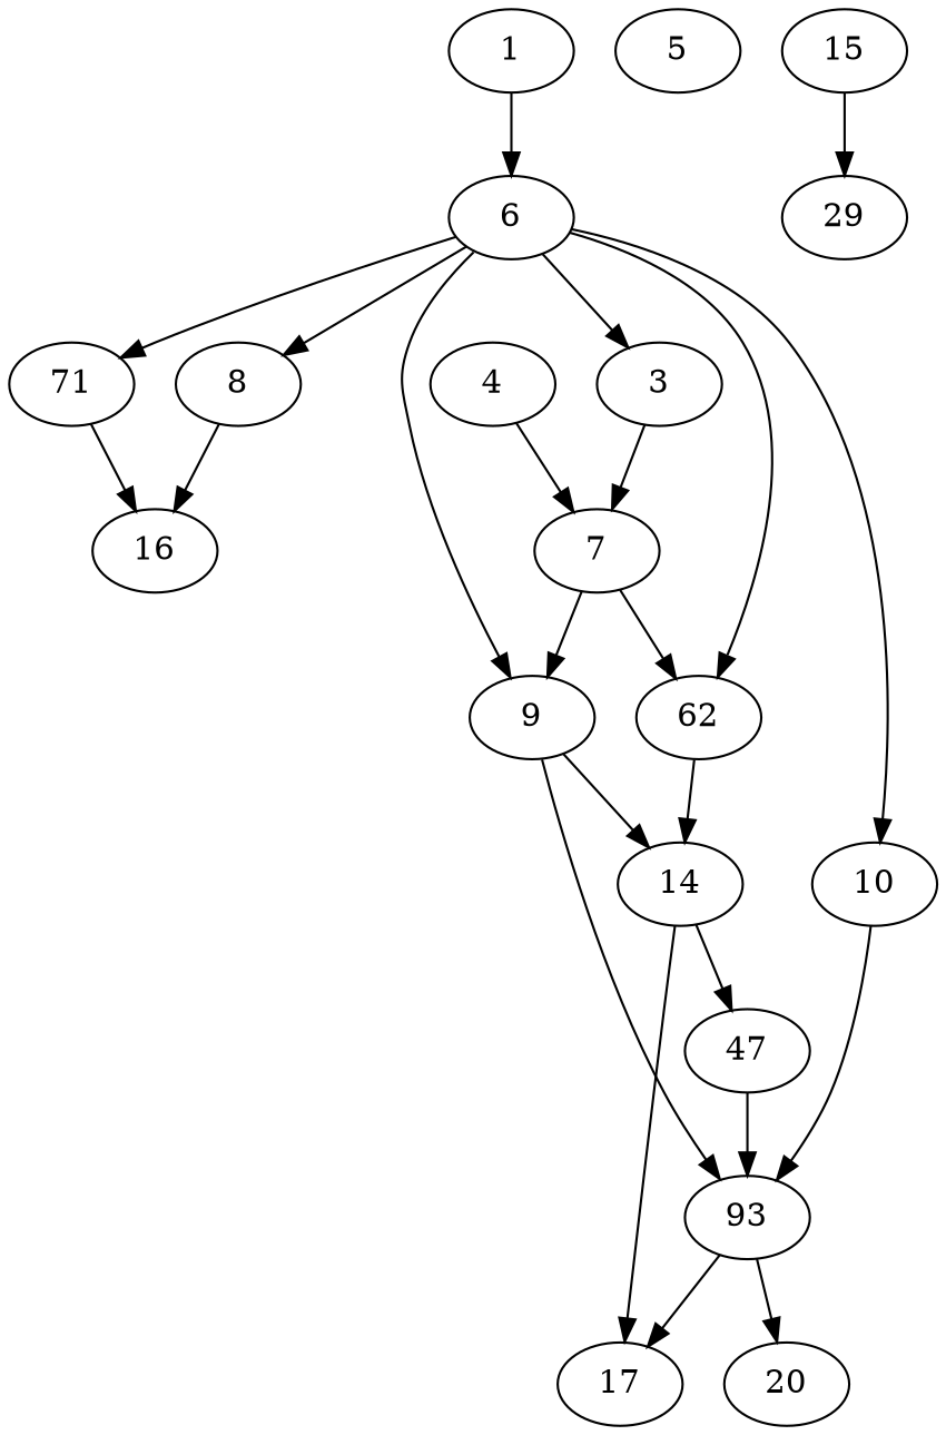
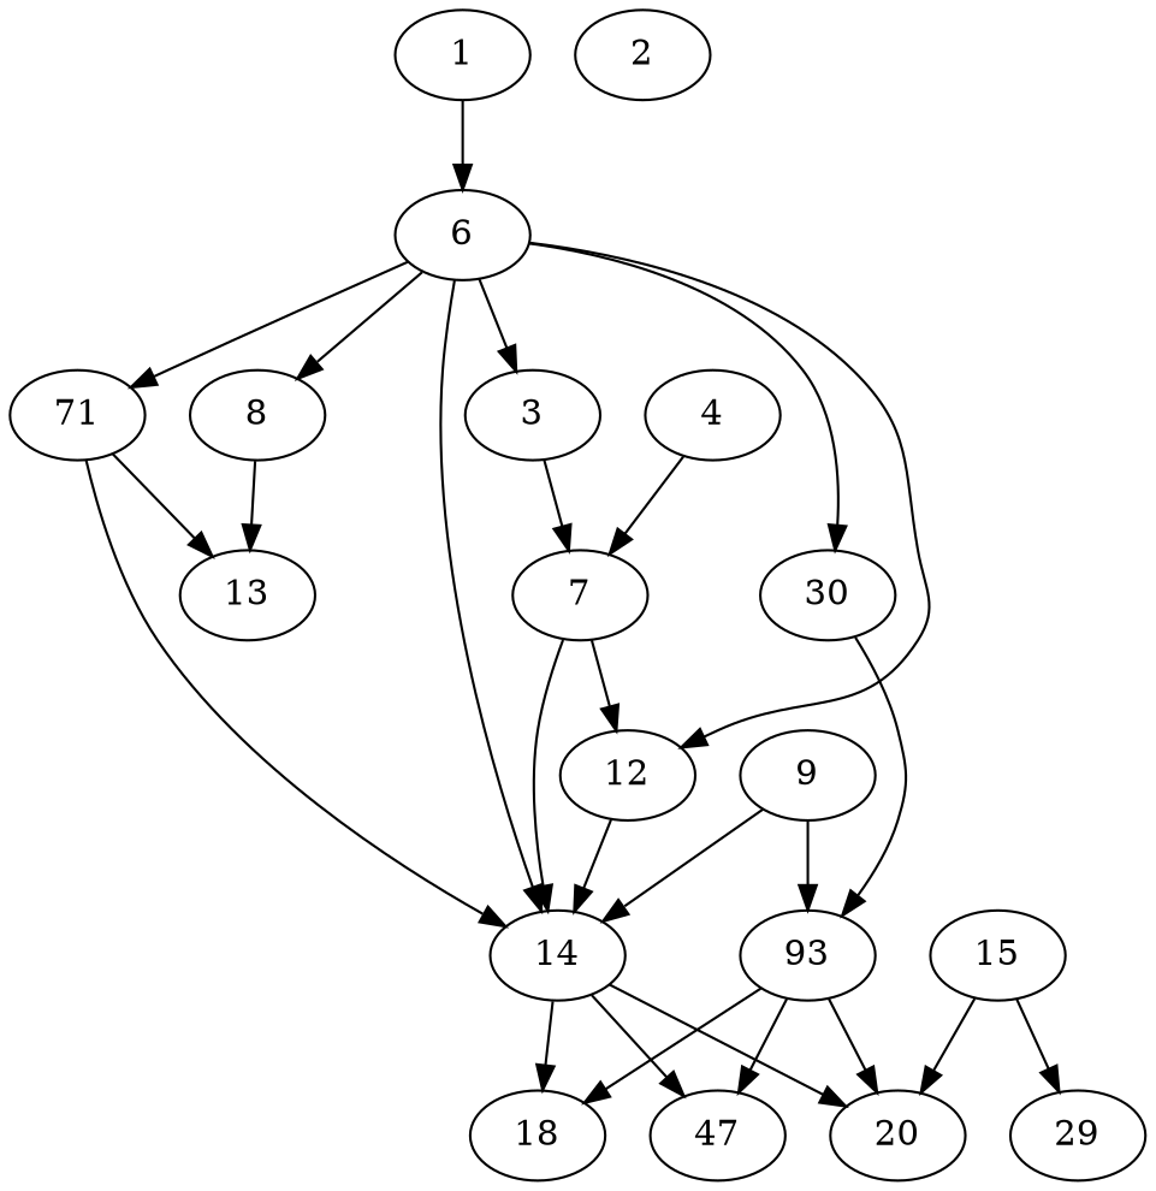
  digraph {
    node [alpha=0.17]
    1 [alpha=0.19 expect_size=52166656]
    6 [alpha=0.20 expect_size=36665344]
    8 [alpha=0.06 expect_size=12185600]
    9 [alpha=0.05 expect_size=7904256]
-   10 [expect_size=16061440]
+   10 [expect_size=16061440 label=30]
    n6 [alpha=0.03 expect_size=44304384 label=71]
-   12 [alpha=0.06 expect_size=41088000 label=62]
+   12 [alpha=0.06 expect_size=41088000]
    3 [alpha=0.03 expect_size=48291840]
-   16 [alpha=0.09 expect_size=34528256]
+   16 [alpha=0.09 expect_size=34528256 label=13]
    n10 [alpha=0.02 expect_size=15704064 label=93]
    14 [alpha=0.15 expect_size=22206464]
+   2 [alpha=0.09 expect_size=29984768]
    7 [alpha=0.00 expect_size=16207872]
    4 [expect_size=14502912]
-   5 [alpha=0.08 expect_size=42391552]
-   18 [expect_size=34337792 label=17]
+   18 [expect_size=34337792]
    n17 [alpha=0.10 expect_size=33616896 label=47]
    20 [alpha=0.20 expect_size=13196288]
    15 [alpha=0.04 expect_size=14748672]
    n20 [alpha=0.00 expect_size=47739904 label=29]
    1 -> 6
    6 -> 8
-   6 -> 9
+   6 -> 14
    6 -> 10
    6 -> n6
    6 -> 12
    6 -> 3
    8 -> 16
    9 -> n10
    9 -> 14
    10 -> n10
    n6 -> 16
+   n6 -> 14
    12 -> 14
    3 -> 7
    n10 -> 18
-   n17 -> n10
+   n10 -> n17
    n10 -> 20
    14 -> 18
    14 -> n17
-   7 -> 9
+   14 -> 20
+   7 -> 14
    7 -> 12
    4 -> 7
+   15 -> 20
    15 -> n20
  }
